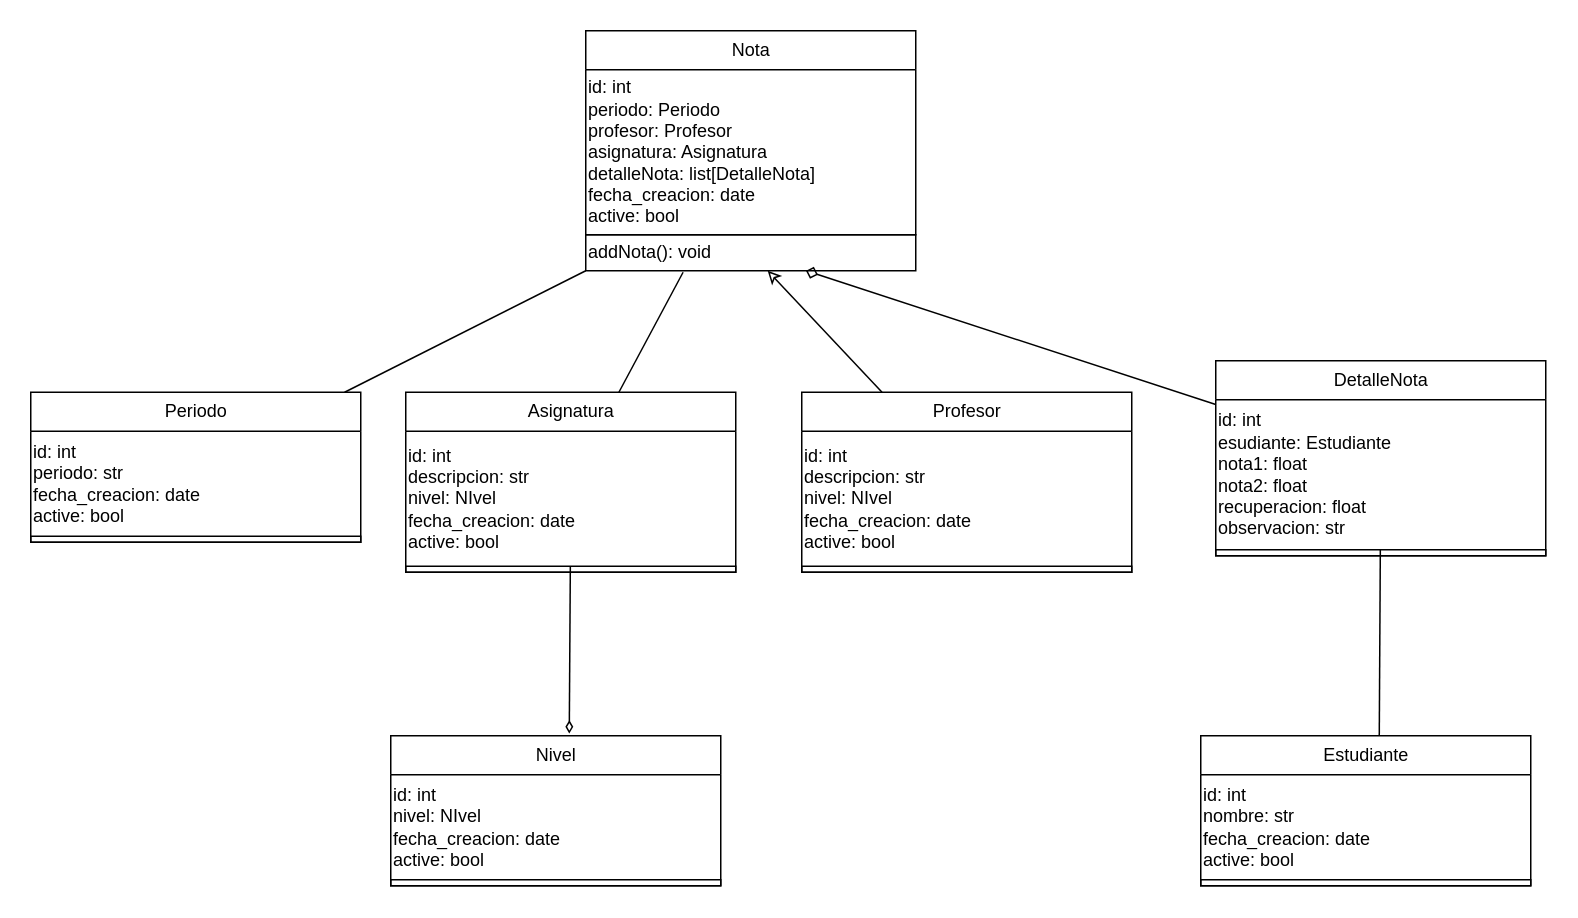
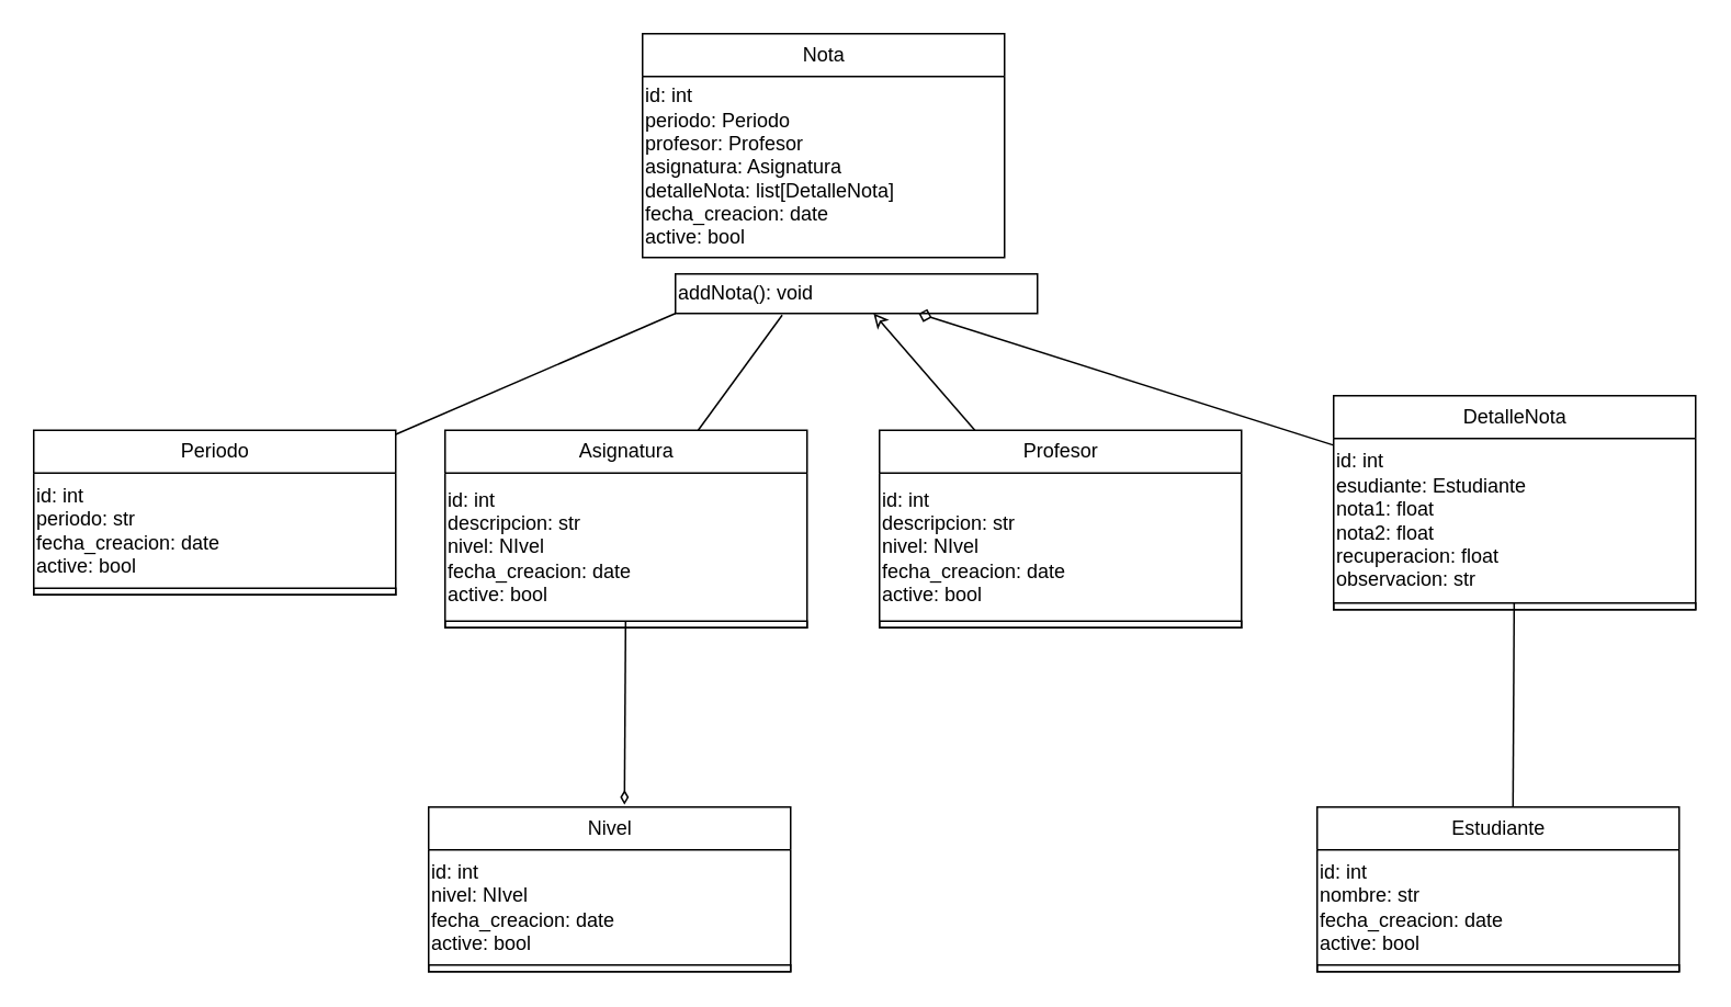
  <mxCell id="0" />
  <mxCell id="1" parent="0" />
  <mxCell id="2" value="Nota" style="swimlane;fontStyle=0;childLayout=stackLayout;horizontal=1;startSize=26;fillColor=none;horizontalStack=0;resizeParent=1;resizeParentMax=0;resizeLast=0;collapsible=1;marginBottom=0;html=1;" vertex="1" parent="1"><mxGeometry x="390" y="20" width="220" height="136" as="geometry" /></mxCell>
  <mxCell id="3" value="id: int&lt;br&gt;periodo: Periodo&lt;br&gt;profesor: Profesor&lt;br&gt;asignatura: Asignatura&lt;br&gt;detalleNota: list[DetalleNota]&lt;br&gt;fecha_creacion: date&lt;br&gt;active: bool" style="text;html=1;align=left;verticalAlign=middle;resizable=0;points=[];autosize=1;strokeColor=none;fillColor=none;" vertex="1" parent="2"><mxGeometry y="26" width="220" height="110" as="geometry" /></mxCell>
- <mxCell id="4" value="addNota(): void" style="rounded=0;whiteSpace=wrap;html=1;sketch=0;strokeColor=default;fillColor=none;gradientColor=default;align=left;" vertex="1" parent="1"><mxGeometry x="390" y="156" width="220" height="24" as="geometry" /></mxCell>
+ <mxCell id="4" value="addNota(): void" style="rounded=0;whiteSpace=wrap;html=1;sketch=0;strokeColor=default;fillColor=none;gradientColor=default;align=left;" vertex="1" parent="1"><mxGeometry x="410" y="166" width="220" height="24" as="geometry" /></mxCell>
  <mxCell id="5" style="edgeStyle=none;html=1;entryX=0;entryY=1;entryDx=0;entryDy=0;endArrow=none;endFill=0;" edge="1" parent="1" source="6" target="4"><mxGeometry relative="1" as="geometry" /></mxCell>
  <mxCell id="6" value="Periodo" style="swimlane;fontStyle=0;childLayout=stackLayout;horizontal=1;startSize=26;fillColor=none;horizontalStack=0;resizeParent=1;resizeParentMax=0;resizeLast=0;collapsible=1;marginBottom=0;html=1;" vertex="1" parent="1"><mxGeometry x="20" y="261" width="220" height="100" as="geometry" /></mxCell>
  <mxCell id="7" value="id: int&lt;br&gt;periodo: str&lt;br&gt;fecha_creacion: date&lt;br&gt;active: bool" style="text;html=1;align=left;verticalAlign=middle;resizable=0;points=[];autosize=1;strokeColor=none;fillColor=none;" vertex="1" parent="6"><mxGeometry y="26" width="220" height="70" as="geometry" /></mxCell>
  <mxCell id="8" value="" style="rounded=0;whiteSpace=wrap;html=1;sketch=0;strokeColor=default;fillColor=none;gradientColor=default;align=left;" vertex="1" parent="6"><mxGeometry y="96" width="220" height="4" as="geometry" /></mxCell>
  <mxCell id="9" style="edgeStyle=none;html=1;entryX=0.295;entryY=1.042;entryDx=0;entryDy=0;entryPerimeter=0;endArrow=none;endFill=0;" edge="1" parent="1" source="10" target="4"><mxGeometry relative="1" as="geometry" /></mxCell>
  <mxCell id="10" value="Asignatura" style="swimlane;fontStyle=0;childLayout=stackLayout;horizontal=1;startSize=26;fillColor=none;horizontalStack=0;resizeParent=1;resizeParentMax=0;resizeLast=0;collapsible=1;marginBottom=0;html=1;" vertex="1" parent="1"><mxGeometry x="270" y="261" width="220" height="120" as="geometry" /></mxCell>
  <mxCell id="11" value="id: int&lt;br&gt;descripcion: str&lt;br&gt;nivel: NIvel&lt;br&gt;fecha_creacion: date&lt;br&gt;active: bool" style="text;html=1;align=left;verticalAlign=middle;resizable=0;points=[];autosize=1;strokeColor=none;fillColor=none;" vertex="1" parent="10"><mxGeometry y="26" width="220" height="90" as="geometry" /></mxCell>
  <mxCell id="12" value="" style="rounded=0;whiteSpace=wrap;html=1;sketch=0;strokeColor=default;fillColor=none;gradientColor=default;align=left;" vertex="1" parent="10"><mxGeometry y="116" width="220" height="4" as="geometry" /></mxCell>
  <mxCell id="13" style="edgeStyle=none;html=1;endArrow=classic;endFill=0;" edge="1" parent="1" source="14" target="4"><mxGeometry relative="1" as="geometry" /></mxCell>
  <mxCell id="14" value="Profesor" style="swimlane;fontStyle=0;childLayout=stackLayout;horizontal=1;startSize=26;fillColor=none;horizontalStack=0;resizeParent=1;resizeParentMax=0;resizeLast=0;collapsible=1;marginBottom=0;html=1;" vertex="1" parent="1"><mxGeometry x="534" y="261" width="220" height="120" as="geometry" /></mxCell>
  <mxCell id="15" value="id: int&lt;br&gt;descripcion: str&lt;br&gt;nivel: NIvel&lt;br&gt;fecha_creacion: date&lt;br&gt;active: bool" style="text;html=1;align=left;verticalAlign=middle;resizable=0;points=[];autosize=1;strokeColor=none;fillColor=none;" vertex="1" parent="14"><mxGeometry y="26" width="220" height="90" as="geometry" /></mxCell>
  <mxCell id="16" value="" style="rounded=0;whiteSpace=wrap;html=1;sketch=0;strokeColor=default;fillColor=none;gradientColor=default;align=left;" vertex="1" parent="14"><mxGeometry y="116" width="220" height="4" as="geometry" /></mxCell>
  <mxCell id="17" style="edgeStyle=none;html=1;endArrow=diamond;endFill=0;" edge="1" parent="1" source="18" target="4"><mxGeometry relative="1" as="geometry" /></mxCell>
  <mxCell id="18" value="DetalleNota" style="swimlane;fontStyle=0;childLayout=stackLayout;horizontal=1;startSize=26;fillColor=none;horizontalStack=0;resizeParent=1;resizeParentMax=0;resizeLast=0;collapsible=1;marginBottom=0;html=1;" vertex="1" parent="1"><mxGeometry x="810" y="240" width="220" height="130" as="geometry" /></mxCell>
  <mxCell id="19" value="id: int&lt;br&gt;esudiante: Estudiante&lt;br&gt;nota1: float&lt;br&gt;nota2: float&lt;br&gt;recuperacion: float&lt;br&gt;observacion: str" style="text;html=1;align=left;verticalAlign=middle;resizable=0;points=[];autosize=1;strokeColor=none;fillColor=none;" vertex="1" parent="18"><mxGeometry y="26" width="220" height="100" as="geometry" /></mxCell>
  <mxCell id="20" value="" style="rounded=0;whiteSpace=wrap;html=1;sketch=0;strokeColor=default;fillColor=none;gradientColor=default;align=left;" vertex="1" parent="18"><mxGeometry y="126" width="220" height="4" as="geometry" /></mxCell>
  <mxCell id="21" value="Nivel" style="swimlane;fontStyle=0;childLayout=stackLayout;horizontal=1;startSize=26;fillColor=none;horizontalStack=0;resizeParent=1;resizeParentMax=0;resizeLast=0;collapsible=1;marginBottom=0;html=1;" vertex="1" parent="1"><mxGeometry x="260" y="490" width="220" height="100" as="geometry" /></mxCell>
  <mxCell id="22" value="id: int&lt;br&gt;nivel: NIvel&lt;br&gt;fecha_creacion: date&lt;br&gt;active: bool" style="text;html=1;align=left;verticalAlign=middle;resizable=0;points=[];autosize=1;strokeColor=none;fillColor=none;" vertex="1" parent="21"><mxGeometry y="26" width="220" height="70" as="geometry" /></mxCell>
  <mxCell id="23" value="" style="rounded=0;whiteSpace=wrap;html=1;sketch=0;strokeColor=default;fillColor=none;gradientColor=default;align=left;" vertex="1" parent="21"><mxGeometry y="96" width="220" height="4" as="geometry" /></mxCell>
  <mxCell id="24" style="edgeStyle=none;html=1;entryX=0.541;entryY=-0.015;entryDx=0;entryDy=0;entryPerimeter=0;endArrow=diamondThin;endFill=0;" edge="1" parent="1" source="11" target="21"><mxGeometry relative="1" as="geometry" /></mxCell>
  <mxCell id="25" value="Estudiante" style="swimlane;fontStyle=0;childLayout=stackLayout;horizontal=1;startSize=26;fillColor=none;horizontalStack=0;resizeParent=1;resizeParentMax=0;resizeLast=0;collapsible=1;marginBottom=0;html=1;" vertex="1" parent="1"><mxGeometry x="800" y="490" width="220" height="100" as="geometry" /></mxCell>
  <mxCell id="26" value="id: int&lt;br&gt;nombre: str&lt;br&gt;fecha_creacion: date&lt;br&gt;active: bool" style="text;html=1;align=left;verticalAlign=middle;resizable=0;points=[];autosize=1;strokeColor=none;fillColor=none;" vertex="1" parent="25"><mxGeometry y="26" width="220" height="70" as="geometry" /></mxCell>
  <mxCell id="27" value="" style="rounded=0;whiteSpace=wrap;html=1;sketch=0;strokeColor=default;fillColor=none;gradientColor=default;align=left;" vertex="1" parent="25"><mxGeometry y="96" width="220" height="4" as="geometry" /></mxCell>
  <mxCell id="28" style="edgeStyle=none;html=1;entryX=0.541;entryY=0;entryDx=0;entryDy=0;entryPerimeter=0;endArrow=none;endFill=0;" edge="1" parent="1" source="19" target="25"><mxGeometry relative="1" as="geometry" /></mxCell>
